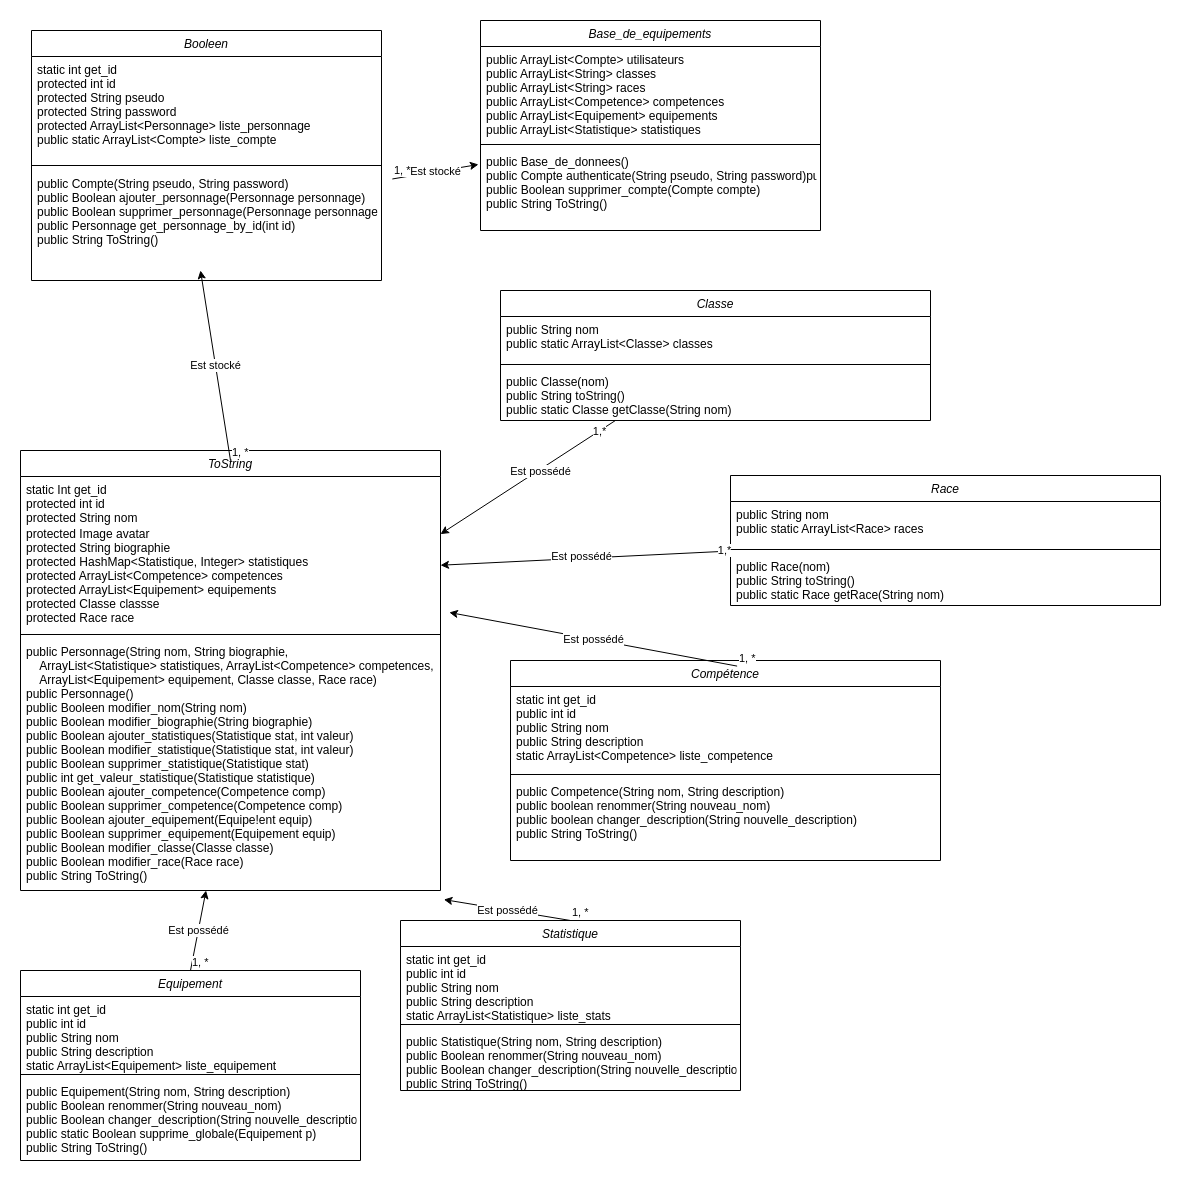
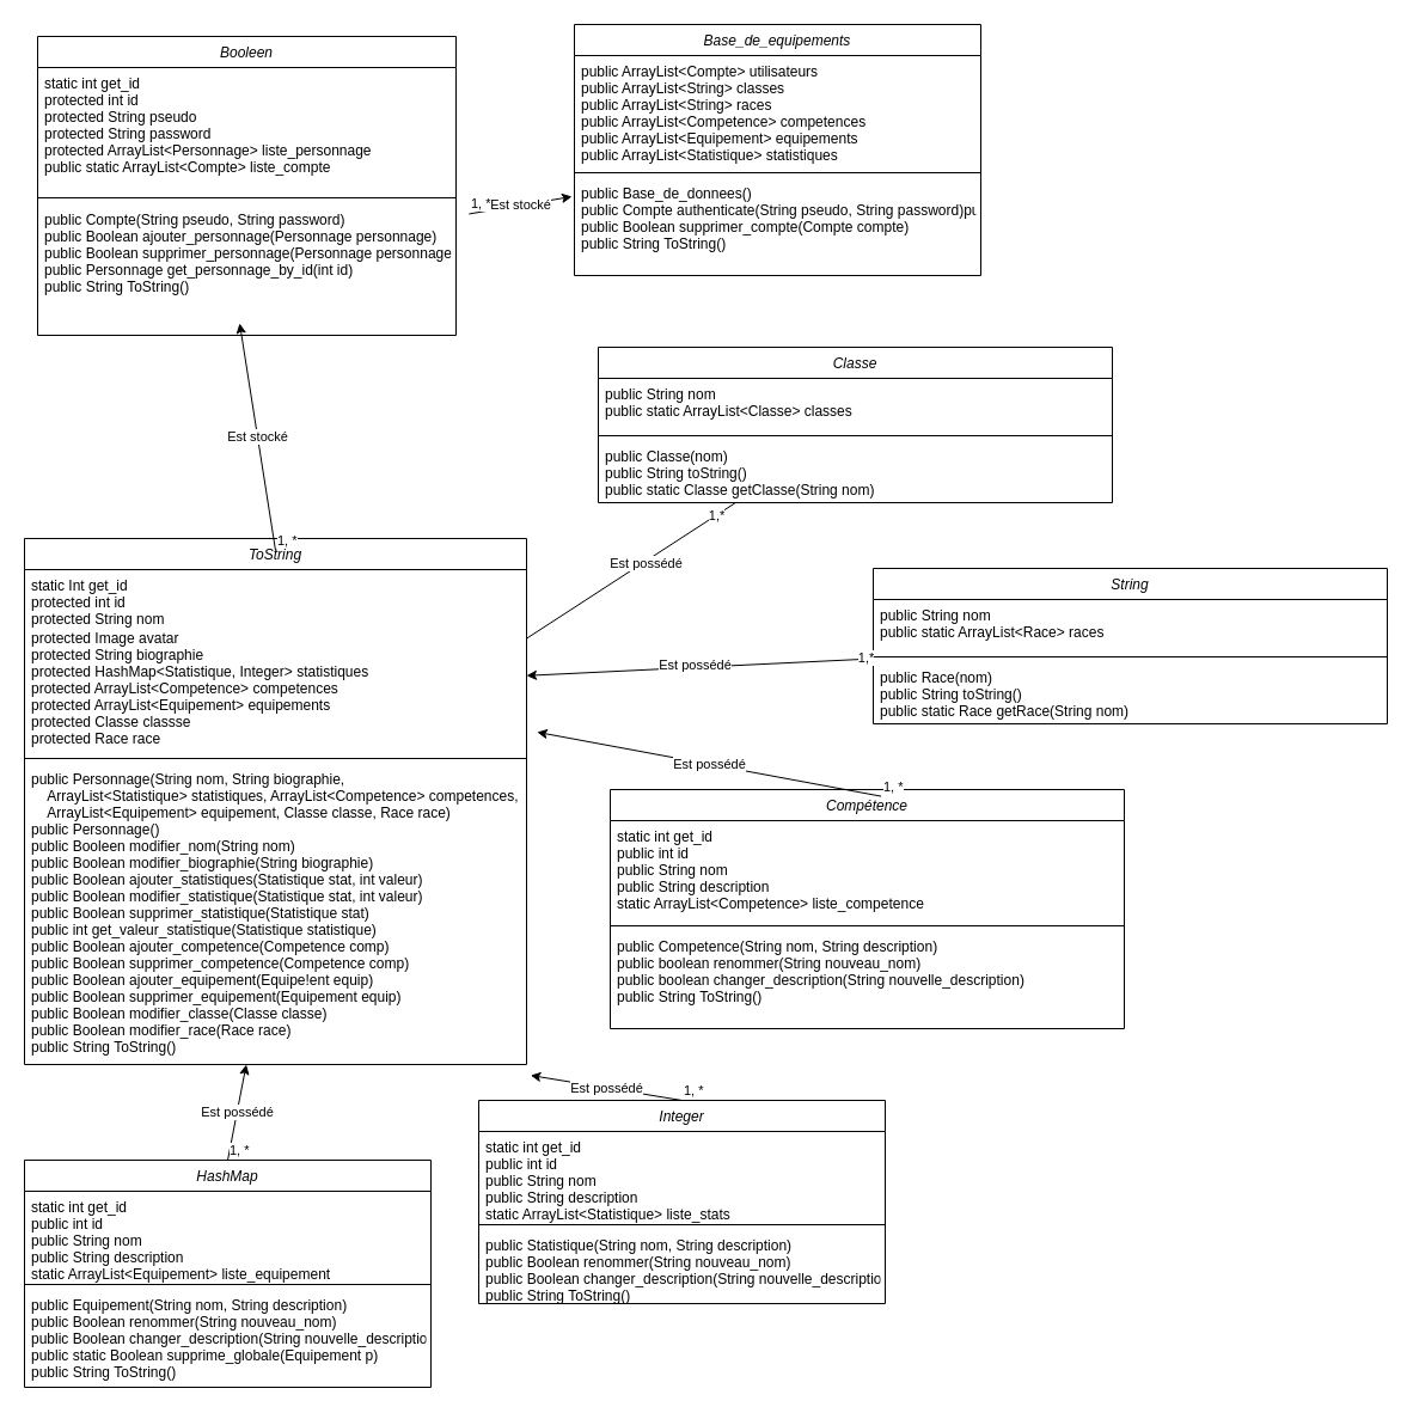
  <mxCell id="0" />
  <mxCell id="1" parent="0" />
  <mxCell id="2" value="Booleen" style="swimlane;fontStyle=2;align=center;verticalAlign=top;childLayout=stackLayout;horizontal=1;startSize=26;horizontalStack=0;resizeParent=1;resizeLast=0;collapsible=1;marginBottom=0;rounded=0;shadow=0;strokeWidth=1;" vertex="1" parent="1"><mxGeometry x="31" y="30" width="350" height="250" as="geometry"><mxRectangle x="230" y="140" width="160" height="26" as="alternateBounds" /></mxGeometry></mxCell>
  <mxCell id="3" value="static int get_id&#10;protected int id&#10;protected String pseudo&#10;protected String password&#10;protected ArrayList&lt;Personnage&gt; liste_personnage&#10;public static ArrayList&lt;Compte&gt; liste_compte" style="text;align=left;verticalAlign=top;spacingLeft=4;spacingRight=4;overflow=hidden;rotatable=0;points=[[0,0.5],[1,0.5]];portConstraint=eastwest;" vertex="1" parent="2"><mxGeometry y="26" width="350" height="104" as="geometry" /></mxCell>
  <mxCell id="4" value="" style="line;html=1;strokeWidth=1;align=left;verticalAlign=middle;spacingTop=-1;spacingLeft=3;spacingRight=3;rotatable=0;labelPosition=right;points=[];portConstraint=eastwest;" vertex="1" parent="2"><mxGeometry y="130" width="350" height="10" as="geometry" /></mxCell>
  <mxCell id="5" value="public Compte(String pseudo, String password)&#10;public Boolean ajouter_personnage(Personnage personnage)&#10;public Boolean supprimer_personnage(Personnage personnage)&#10;public Personnage get_personnage_by_id(int id)&#10;public String ToString()" style="text;align=left;verticalAlign=top;spacingLeft=4;spacingRight=4;overflow=hidden;rotatable=0;points=[[0,0.5],[1,0.5]];portConstraint=eastwest;" vertex="1" parent="2"><mxGeometry y="140" width="350" height="110" as="geometry" /></mxCell>
  <mxCell id="6" value="Base_de_equipements" style="swimlane;fontStyle=2;align=center;verticalAlign=top;childLayout=stackLayout;horizontal=1;startSize=26;horizontalStack=0;resizeParent=1;resizeLast=0;collapsible=1;marginBottom=0;rounded=0;shadow=0;strokeWidth=1;" vertex="1" parent="1"><mxGeometry x="480" y="20" width="340" height="210" as="geometry"><mxRectangle x="470" y="160" width="160" height="26" as="alternateBounds" /></mxGeometry></mxCell>
  <mxCell id="7" value="public ArrayList&lt;Compte&gt; utilisateurs&#10;public ArrayList&lt;String&gt; classes&#10;public ArrayList&lt;String&gt; races&#10;public ArrayList&lt;Competence&gt; competences&#10;public ArrayList&lt;Equipement&gt; equipements&#10;public ArrayList&lt;Statistique&gt; statistiques" style="text;align=left;verticalAlign=top;spacingLeft=4;spacingRight=4;overflow=hidden;rotatable=0;points=[[0,0.5],[1,0.5]];portConstraint=eastwest;" vertex="1" parent="6"><mxGeometry y="26" width="340" height="94" as="geometry" /></mxCell>
  <mxCell id="8" value="" style="line;html=1;strokeWidth=1;align=left;verticalAlign=middle;spacingTop=-1;spacingLeft=3;spacingRight=3;rotatable=0;labelPosition=right;points=[];portConstraint=eastwest;" vertex="1" parent="6"><mxGeometry y="120" width="340" height="8" as="geometry" /></mxCell>
  <mxCell id="9" value="public Base_de_donnees()&#10;public Compte authenticate(String pseudo, String password)publid Boolean ajouter_compte(Compte compte)&#10;public Boolean supprimer_compte(Compte compte)&#10;public String ToString()" style="text;align=left;verticalAlign=top;spacingLeft=4;spacingRight=4;overflow=hidden;rotatable=0;points=[[0,0.5],[1,0.5]];portConstraint=eastwest;" vertex="1" parent="6"><mxGeometry y="128" width="340" height="72" as="geometry" /></mxCell>
  <mxCell id="10" value="ToString" style="swimlane;fontStyle=2;align=center;verticalAlign=top;childLayout=stackLayout;horizontal=1;startSize=26;horizontalStack=0;resizeParent=1;resizeLast=0;collapsible=1;marginBottom=0;rounded=0;shadow=0;strokeWidth=1;" vertex="1" parent="1"><mxGeometry x="20" y="450" width="420" height="440" as="geometry"><mxRectangle x="230" y="140" width="160" height="26" as="alternateBounds" /></mxGeometry></mxCell>
  <mxCell id="11" value="static Int get_id&#10;protected int id&#10;protected String nom" style="text;align=left;verticalAlign=top;spacingLeft=4;spacingRight=4;overflow=hidden;rotatable=0;points=[[0,0.5],[1,0.5]];portConstraint=eastwest;" vertex="1" parent="10"><mxGeometry y="26" width="420" height="44" as="geometry" /></mxCell>
  <mxCell id="12" value="protected Image avatar&#10;protected String biographie&#10;protected HashMap&lt;Statistique, Integer&gt; statistiques&#10;protected ArrayList&lt;Competence&gt; competences&#10;protected ArrayList&lt;Equipement&gt; equipements&#10;protected Classe classse&#10;protected Race race&#10; &#10;" style="text;align=left;verticalAlign=top;spacingLeft=4;spacingRight=4;overflow=hidden;rotatable=0;points=[[0,0.5],[1,0.5]];portConstraint=eastwest;rounded=0;shadow=0;html=0;" vertex="1" parent="10"><mxGeometry y="70" width="420" height="110" as="geometry" /></mxCell>
  <mxCell id="13" value="" style="line;html=1;strokeWidth=1;align=left;verticalAlign=middle;spacingTop=-1;spacingLeft=3;spacingRight=3;rotatable=0;labelPosition=right;points=[];portConstraint=eastwest;" vertex="1" parent="10"><mxGeometry y="180" width="420" height="8" as="geometry" /></mxCell>
  <mxCell id="14" value="public Personnage(String nom, String biographie,&#10;    ArrayList&lt;Statistique&gt; statistiques, ArrayList&lt;Competence&gt; competences,&#10;    ArrayList&lt;Equipement&gt; equipement, Classe classe, Race race)&#10;public Personnage()&#10;public Booleen modifier_nom(String nom)&#10;public Boolean modifier_biographie(String biographie)&#10;public Boolean ajouter_statistiques(Statistique stat, int valeur)&#10;public Boolean modifier_statistique(Statistique stat, int valeur)&#10;public Boolean supprimer_statistique(Statistique stat)&#10;public int get_valeur_statistique(Statistique statistique)&#10;public Boolean ajouter_competence(Competence comp)&#10;public Boolean supprimer_competence(Competence comp)&#10;public Boolean ajouter_equipement(Equipe!ent equip)&#10;public Boolean supprimer_equipement(Equipement equip)&#10;public Boolean modifier_classe(Classe classe)&#10;public Boolean modifier_race(Race race)&#10;public String ToString()" style="text;align=left;verticalAlign=top;spacingLeft=4;spacingRight=4;overflow=hidden;rotatable=0;points=[[0,0.5],[1,0.5]];portConstraint=eastwest;" vertex="1" parent="10"><mxGeometry y="188" width="420" height="252" as="geometry" /></mxCell>
  <mxCell id="15" value="Compétence" style="swimlane;fontStyle=2;align=center;verticalAlign=top;childLayout=stackLayout;horizontal=1;startSize=26;horizontalStack=0;resizeParent=1;resizeLast=0;collapsible=1;marginBottom=0;rounded=0;shadow=0;strokeWidth=1;" vertex="1" parent="1"><mxGeometry x="510" y="660" width="430" height="200" as="geometry"><mxRectangle x="230" y="140" width="160" height="26" as="alternateBounds" /></mxGeometry></mxCell>
  <mxCell id="16" value="static int get_id&#10;public int id&#10;public String nom&#10;public String description&#10;static ArrayList&lt;Competence&gt; liste_competence&#10;" style="text;align=left;verticalAlign=top;spacingLeft=4;spacingRight=4;overflow=hidden;rotatable=0;points=[[0,0.5],[1,0.5]];portConstraint=eastwest;" vertex="1" parent="15"><mxGeometry y="26" width="430" height="84" as="geometry" /></mxCell>
  <mxCell id="17" value="" style="line;html=1;strokeWidth=1;align=left;verticalAlign=middle;spacingTop=-1;spacingLeft=3;spacingRight=3;rotatable=0;labelPosition=right;points=[];portConstraint=eastwest;" vertex="1" parent="15"><mxGeometry y="110" width="430" height="8" as="geometry" /></mxCell>
  <mxCell id="18" value="public Competence(String nom, String description)&#10;public boolean renommer(String nouveau_nom)&#10;public boolean changer_description(String nouvelle_description)&#10;public String ToString()" style="text;align=left;verticalAlign=top;spacingLeft=4;spacingRight=4;overflow=hidden;rotatable=0;points=[[0,0.5],[1,0.5]];portConstraint=eastwest;" vertex="1" parent="15"><mxGeometry y="118" width="430" height="82" as="geometry" /></mxCell>
- <mxCell id="19" value="Statistique" style="swimlane;fontStyle=2;align=center;verticalAlign=top;childLayout=stackLayout;horizontal=1;startSize=26;horizontalStack=0;resizeParent=1;resizeLast=0;collapsible=1;marginBottom=0;rounded=0;shadow=0;strokeWidth=1;" vertex="1" parent="1"><mxGeometry x="400" y="920" width="340" height="170" as="geometry"><mxRectangle x="230" y="140" width="160" height="26" as="alternateBounds" /></mxGeometry></mxCell>
+ <mxCell id="19" value="Integer" style="swimlane;fontStyle=2;align=center;verticalAlign=top;childLayout=stackLayout;horizontal=1;startSize=26;horizontalStack=0;resizeParent=1;resizeLast=0;collapsible=1;marginBottom=0;rounded=0;shadow=0;strokeWidth=1;" vertex="1" parent="1"><mxGeometry x="400" y="920" width="340" height="170" as="geometry"><mxRectangle x="230" y="140" width="160" height="26" as="alternateBounds" /></mxGeometry></mxCell>
  <mxCell id="20" value="static int get_id&#10;public int id&#10;public String nom&#10;public String description&#10;static ArrayList&lt;Statistique&gt; liste_stats" style="text;align=left;verticalAlign=top;spacingLeft=4;spacingRight=4;overflow=hidden;rotatable=0;points=[[0,0.5],[1,0.5]];portConstraint=eastwest;" vertex="1" parent="19"><mxGeometry y="26" width="340" height="74" as="geometry" /></mxCell>
  <mxCell id="21" value="" style="line;html=1;strokeWidth=1;align=left;verticalAlign=middle;spacingTop=-1;spacingLeft=3;spacingRight=3;rotatable=0;labelPosition=right;points=[];portConstraint=eastwest;" vertex="1" parent="19"><mxGeometry y="100" width="340" height="8" as="geometry" /></mxCell>
  <mxCell id="22" value="public Statistique(String nom, String description)&#10;public Boolean renommer(String nouveau_nom)&#10;public Boolean changer_description(String nouvelle_description)&#10;public String ToString()" style="text;align=left;verticalAlign=top;spacingLeft=4;spacingRight=4;overflow=hidden;rotatable=0;points=[[0,0.5],[1,0.5]];portConstraint=eastwest;" vertex="1" parent="19"><mxGeometry y="108" width="340" height="62" as="geometry" /></mxCell>
  <mxCell id="23" value="Est stocké" style="endArrow=classic;html=1;rounded=0;exitX=1.031;exitY=0.077;exitDx=0;exitDy=0;exitPerimeter=0;entryX=-0.006;entryY=0.222;entryDx=0;entryDy=0;entryPerimeter=0;" edge="1" parent="1" source="5" target="9"><mxGeometry relative="1" as="geometry"><mxPoint x="360" y="180" as="sourcePoint" /><mxPoint x="520" y="180" as="targetPoint" /></mxGeometry></mxCell>
  <mxCell id="24" value="1, *" style="edgeLabel;resizable=0;html=1;;align=left;verticalAlign=bottom;" connectable="0" vertex="1" parent="23"><mxGeometry x="-1" relative="1" as="geometry" /></mxCell>
  <mxCell id="25" value="&lt;div&gt;&lt;br&gt;&lt;/div&gt;&lt;div&gt;&lt;br&gt;&lt;/div&gt;" style="edgeLabel;resizable=0;html=1;;align=right;verticalAlign=bottom;" connectable="0" vertex="1" parent="23"><mxGeometry x="1" relative="1" as="geometry" /></mxCell>
  <mxCell id="26" value="Est possédé" style="endArrow=classic;html=1;rounded=0;exitX=0.5;exitY=0;exitDx=0;exitDy=0;" edge="1" parent="1" source="35" target="14"><mxGeometry relative="1" as="geometry"><mxPoint x="230" y="890" as="sourcePoint" /><mxPoint x="200" y="820" as="targetPoint" /></mxGeometry></mxCell>
  <mxCell id="27" value="1, *" style="edgeLabel;resizable=0;html=1;;align=left;verticalAlign=bottom;" connectable="0" vertex="1" parent="26"><mxGeometry x="-1" relative="1" as="geometry" /></mxCell>
  <mxCell id="28" value="&lt;div&gt;&lt;br&gt;&lt;/div&gt;&lt;div&gt;&lt;br&gt;&lt;/div&gt;" style="edgeLabel;resizable=0;html=1;;align=right;verticalAlign=bottom;" connectable="0" vertex="1" parent="26"><mxGeometry x="1" relative="1" as="geometry" /></mxCell>
  <mxCell id="29" value="Est possédé" style="endArrow=classic;html=1;rounded=0;exitX=0.527;exitY=0.028;exitDx=0;exitDy=0;entryX=1.021;entryY=0.836;entryDx=0;entryDy=0;entryPerimeter=0;exitPerimeter=0;" edge="1" parent="1" source="15" target="12"><mxGeometry relative="1" as="geometry"><mxPoint x="497" y="660" as="sourcePoint" /><mxPoint x="467" y="540" as="targetPoint" /></mxGeometry></mxCell>
  <mxCell id="30" value="1, *" style="edgeLabel;resizable=0;html=1;;align=left;verticalAlign=bottom;" connectable="0" vertex="1" parent="29"><mxGeometry x="-1" relative="1" as="geometry" /></mxCell>
  <mxCell id="31" value="&lt;div&gt;&lt;br&gt;&lt;/div&gt;&lt;div&gt;&lt;br&gt;&lt;/div&gt;" style="edgeLabel;resizable=0;html=1;;align=right;verticalAlign=bottom;" connectable="0" vertex="1" parent="29"><mxGeometry x="1" relative="1" as="geometry" /></mxCell>
  <mxCell id="32" value="Est possédé" style="endArrow=classic;html=1;rounded=0;exitX=0.5;exitY=0;exitDx=0;exitDy=0;entryX=1.008;entryY=1.036;entryDx=0;entryDy=0;entryPerimeter=0;" edge="1" parent="1" source="19" target="14"><mxGeometry relative="1" as="geometry"><mxPoint x="690" y="831" as="sourcePoint" /><mxPoint x="660" y="711" as="targetPoint" /></mxGeometry></mxCell>
  <mxCell id="33" value="1, *" style="edgeLabel;resizable=0;html=1;;align=left;verticalAlign=bottom;" connectable="0" vertex="1" parent="32"><mxGeometry x="-1" relative="1" as="geometry" /></mxCell>
  <mxCell id="34" value="&lt;div&gt;&lt;br&gt;&lt;/div&gt;&lt;div&gt;&lt;br&gt;&lt;/div&gt;" style="edgeLabel;resizable=0;html=1;;align=right;verticalAlign=bottom;" connectable="0" vertex="1" parent="32"><mxGeometry x="1" relative="1" as="geometry" /></mxCell>
- <mxCell id="35" value="Equipement" style="swimlane;fontStyle=2;align=center;verticalAlign=top;childLayout=stackLayout;horizontal=1;startSize=26;horizontalStack=0;resizeParent=1;resizeLast=0;collapsible=1;marginBottom=0;rounded=0;shadow=0;strokeWidth=1;" vertex="1" parent="1"><mxGeometry x="20" y="970" width="340" height="190" as="geometry"><mxRectangle x="230" y="140" width="160" height="26" as="alternateBounds" /></mxGeometry></mxCell>
+ <mxCell id="35" value="HashMap" style="swimlane;fontStyle=2;align=center;verticalAlign=top;childLayout=stackLayout;horizontal=1;startSize=26;horizontalStack=0;resizeParent=1;resizeLast=0;collapsible=1;marginBottom=0;rounded=0;shadow=0;strokeWidth=1;" vertex="1" parent="1"><mxGeometry x="20" y="970" width="340" height="190" as="geometry"><mxRectangle x="230" y="140" width="160" height="26" as="alternateBounds" /></mxGeometry></mxCell>
  <mxCell id="36" value="static int get_id&#10;public int id&#10;public String nom&#10;public String description&#10;static ArrayList&lt;Equipement&gt; liste_equipement" style="text;align=left;verticalAlign=top;spacingLeft=4;spacingRight=4;overflow=hidden;rotatable=0;points=[[0,0.5],[1,0.5]];portConstraint=eastwest;" vertex="1" parent="35"><mxGeometry y="26" width="340" height="74" as="geometry" /></mxCell>
  <mxCell id="37" value="" style="line;html=1;strokeWidth=1;align=left;verticalAlign=middle;spacingTop=-1;spacingLeft=3;spacingRight=3;rotatable=0;labelPosition=right;points=[];portConstraint=eastwest;" vertex="1" parent="35"><mxGeometry y="100" width="340" height="8" as="geometry" /></mxCell>
  <mxCell id="38" value="public Equipement(String nom, String description)&#10;public Boolean renommer(String nouveau_nom)&#10;public Boolean changer_description(String nouvelle_description)&#10;public static Boolean supprime_globale(Equipement p)&#10;public String ToString()" style="text;align=left;verticalAlign=top;spacingLeft=4;spacingRight=4;overflow=hidden;rotatable=0;points=[[0,0.5],[1,0.5]];portConstraint=eastwest;" vertex="1" parent="35"><mxGeometry y="108" width="340" height="82" as="geometry" /></mxCell>
  <mxCell id="39" value="Classe" style="swimlane;fontStyle=2;align=center;verticalAlign=top;childLayout=stackLayout;horizontal=1;startSize=26;horizontalStack=0;resizeParent=1;resizeLast=0;collapsible=1;marginBottom=0;rounded=0;shadow=0;strokeWidth=1;" vertex="1" parent="1"><mxGeometry x="500" y="290" width="430" height="130" as="geometry"><mxRectangle x="230" y="140" width="160" height="26" as="alternateBounds" /></mxGeometry></mxCell>
  <mxCell id="40" value="public String nom&#10;public static ArrayList&lt;Classe&gt; classes" style="text;align=left;verticalAlign=top;spacingLeft=4;spacingRight=4;overflow=hidden;rotatable=0;points=[[0,0.5],[1,0.5]];portConstraint=eastwest;" vertex="1" parent="39"><mxGeometry y="26" width="430" height="44" as="geometry" /></mxCell>
  <mxCell id="41" value="" style="line;html=1;strokeWidth=1;align=left;verticalAlign=middle;spacingTop=-1;spacingLeft=3;spacingRight=3;rotatable=0;labelPosition=right;points=[];portConstraint=eastwest;" vertex="1" parent="39"><mxGeometry y="70" width="430" height="8" as="geometry" /></mxCell>
  <mxCell id="42" value="public Classe(nom)&#10;public String toString()&#10;public static Classe getClasse(String nom)" style="text;align=left;verticalAlign=top;spacingLeft=4;spacingRight=4;overflow=hidden;rotatable=0;points=[[0,0.5],[1,0.5]];portConstraint=eastwest;" vertex="1" parent="39"><mxGeometry y="78" width="430" height="52" as="geometry" /></mxCell>
- <mxCell id="43" value="Race" style="swimlane;fontStyle=2;align=center;verticalAlign=top;childLayout=stackLayout;horizontal=1;startSize=26;horizontalStack=0;resizeParent=1;resizeLast=0;collapsible=1;marginBottom=0;rounded=0;shadow=0;strokeWidth=1;" vertex="1" parent="1"><mxGeometry x="730" y="475" width="430" height="130" as="geometry"><mxRectangle x="230" y="140" width="160" height="26" as="alternateBounds" /></mxGeometry></mxCell>
+ <mxCell id="43" value="String" style="swimlane;fontStyle=2;align=center;verticalAlign=top;childLayout=stackLayout;horizontal=1;startSize=26;horizontalStack=0;resizeParent=1;resizeLast=0;collapsible=1;marginBottom=0;rounded=0;shadow=0;strokeWidth=1;" vertex="1" parent="1"><mxGeometry x="730" y="475" width="430" height="130" as="geometry"><mxRectangle x="230" y="140" width="160" height="26" as="alternateBounds" /></mxGeometry></mxCell>
  <mxCell id="44" value="public String nom&#10;public static ArrayList&lt;Race&gt; races" style="text;align=left;verticalAlign=top;spacingLeft=4;spacingRight=4;overflow=hidden;rotatable=0;points=[[0,0.5],[1,0.5]];portConstraint=eastwest;" vertex="1" parent="43"><mxGeometry y="26" width="430" height="44" as="geometry" /></mxCell>
  <mxCell id="45" value="" style="line;html=1;strokeWidth=1;align=left;verticalAlign=middle;spacingTop=-1;spacingLeft=3;spacingRight=3;rotatable=0;labelPosition=right;points=[];portConstraint=eastwest;" vertex="1" parent="43"><mxGeometry y="70" width="430" height="8" as="geometry" /></mxCell>
  <mxCell id="46" value="public Race(nom)&#10;public String toString()&#10;public static Race getRace(String nom)" style="text;align=left;verticalAlign=top;spacingLeft=4;spacingRight=4;overflow=hidden;rotatable=0;points=[[0,0.5],[1,0.5]];portConstraint=eastwest;" vertex="1" parent="43"><mxGeometry y="78" width="430" height="52" as="geometry" /></mxCell>
  <mxCell id="47" value="" style="endArrow=classic;html=1;rounded=0;" edge="1" parent="1" source="43" target="12"><mxGeometry width="50" height="50" relative="1" as="geometry"><mxPoint x="910" y="580" as="sourcePoint" /><mxPoint x="960" y="530" as="targetPoint" /></mxGeometry></mxCell>
  <mxCell id="48" value="Est possédé" style="edgeLabel;html=1;align=center;verticalAlign=middle;resizable=0;points=[];" vertex="1" connectable="0" parent="47"><mxGeometry x="0.031" y="-2" relative="1" as="geometry"><mxPoint as="offset" /></mxGeometry></mxCell>
  <mxCell id="49" value="1,*" style="edgeLabel;html=1;align=center;verticalAlign=middle;resizable=0;points=[];" vertex="1" connectable="0" parent="47"><mxGeometry x="-0.957" y="-1" relative="1" as="geometry"><mxPoint as="offset" /></mxGeometry></mxCell>
- <mxCell id="50" value="" style="endArrow=classic;html=1;rounded=0;" edge="1" parent="1" source="39" target="10"><mxGeometry width="50" height="50" relative="1" as="geometry"><mxPoint x="910" y="580" as="sourcePoint" /><mxPoint x="960" y="530" as="targetPoint" /></mxGeometry></mxCell>
+ <mxCell id="50" value="" style="endArrow=none;html=1;rounded=0;" edge="1" parent="1" source="39" target="10"><mxGeometry width="50" height="50" relative="1" as="geometry"><mxPoint x="910" y="580" as="sourcePoint" /><mxPoint x="960" y="530" as="targetPoint" /></mxGeometry></mxCell>
  <mxCell id="51" value="&lt;div&gt;Est possédé&lt;/div&gt;" style="edgeLabel;html=1;align=center;verticalAlign=middle;resizable=0;points=[];" vertex="1" connectable="0" parent="50"><mxGeometry x="-0.125" y="1" relative="1" as="geometry"><mxPoint as="offset" /></mxGeometry></mxCell>
  <mxCell id="52" value="1,*" style="edgeLabel;html=1;align=center;verticalAlign=middle;resizable=0;points=[];" vertex="1" connectable="0" parent="50"><mxGeometry x="-0.818" relative="1" as="geometry"><mxPoint as="offset" /></mxGeometry></mxCell>
  <mxCell id="53" value="Est stocké" style="endArrow=classic;html=1;rounded=0;exitX=0.5;exitY=0;exitDx=0;exitDy=0;" edge="1" parent="1"><mxGeometry relative="1" as="geometry"><mxPoint x="230" y="460" as="sourcePoint" /><mxPoint x="200" y="270" as="targetPoint" /><Array as="points"><mxPoint x="200" y="270" /></Array></mxGeometry></mxCell>
  <mxCell id="54" value="1, *" style="edgeLabel;resizable=0;html=1;;align=left;verticalAlign=bottom;" connectable="0" vertex="1" parent="53"><mxGeometry x="-1" relative="1" as="geometry" /></mxCell>
  <mxCell id="55" value="&lt;div&gt;&lt;br&gt;&lt;/div&gt;&lt;div&gt;&lt;br&gt;&lt;/div&gt;" style="edgeLabel;resizable=0;html=1;;align=right;verticalAlign=bottom;" connectable="0" vertex="1" parent="53"><mxGeometry x="1" relative="1" as="geometry" /></mxCell>
